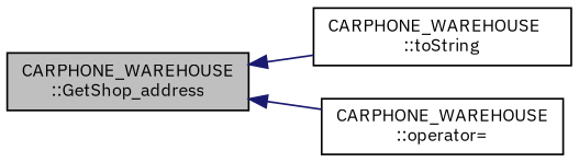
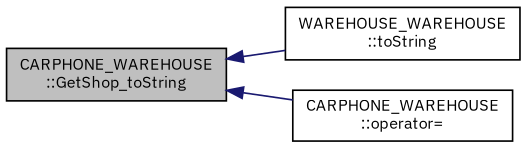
  digraph {
    fontname="IBM Plex Sans"
    rankdir=LR
    node [color=black fillcolor=white fontname="IBM Plex Sans" fontsize=10 shape=record style=filled]
    edge [color=midnightblue dir=back fontname="IBM Plex Sans" fontsize=10 labelfontname=Helvetica labelfontsize=10 style=solid]
-   n1 [fillcolor=grey75 fontcolor=black height=0.2 label="CARPHONE_WAREHOUSE\l::GetShop_address" width=0.4]
-   n2 [height=0.2 label="CARPHONE_WAREHOUSE\l::toString" width=0.4]
+   n1 [fillcolor=grey75 fontcolor=black height=0.2 label="CARPHONE_WAREHOUSE\l::GetShop_toString" width=0.4]
+   n2 [height=0.2 label="WAREHOUSE_WAREHOUSE\l::toString" width=0.4]
    n3 [height=0.2 label="CARPHONE_WAREHOUSE\l::operator=" width=0.4]
    n1 -> n2
    n1 -> n3
  }
